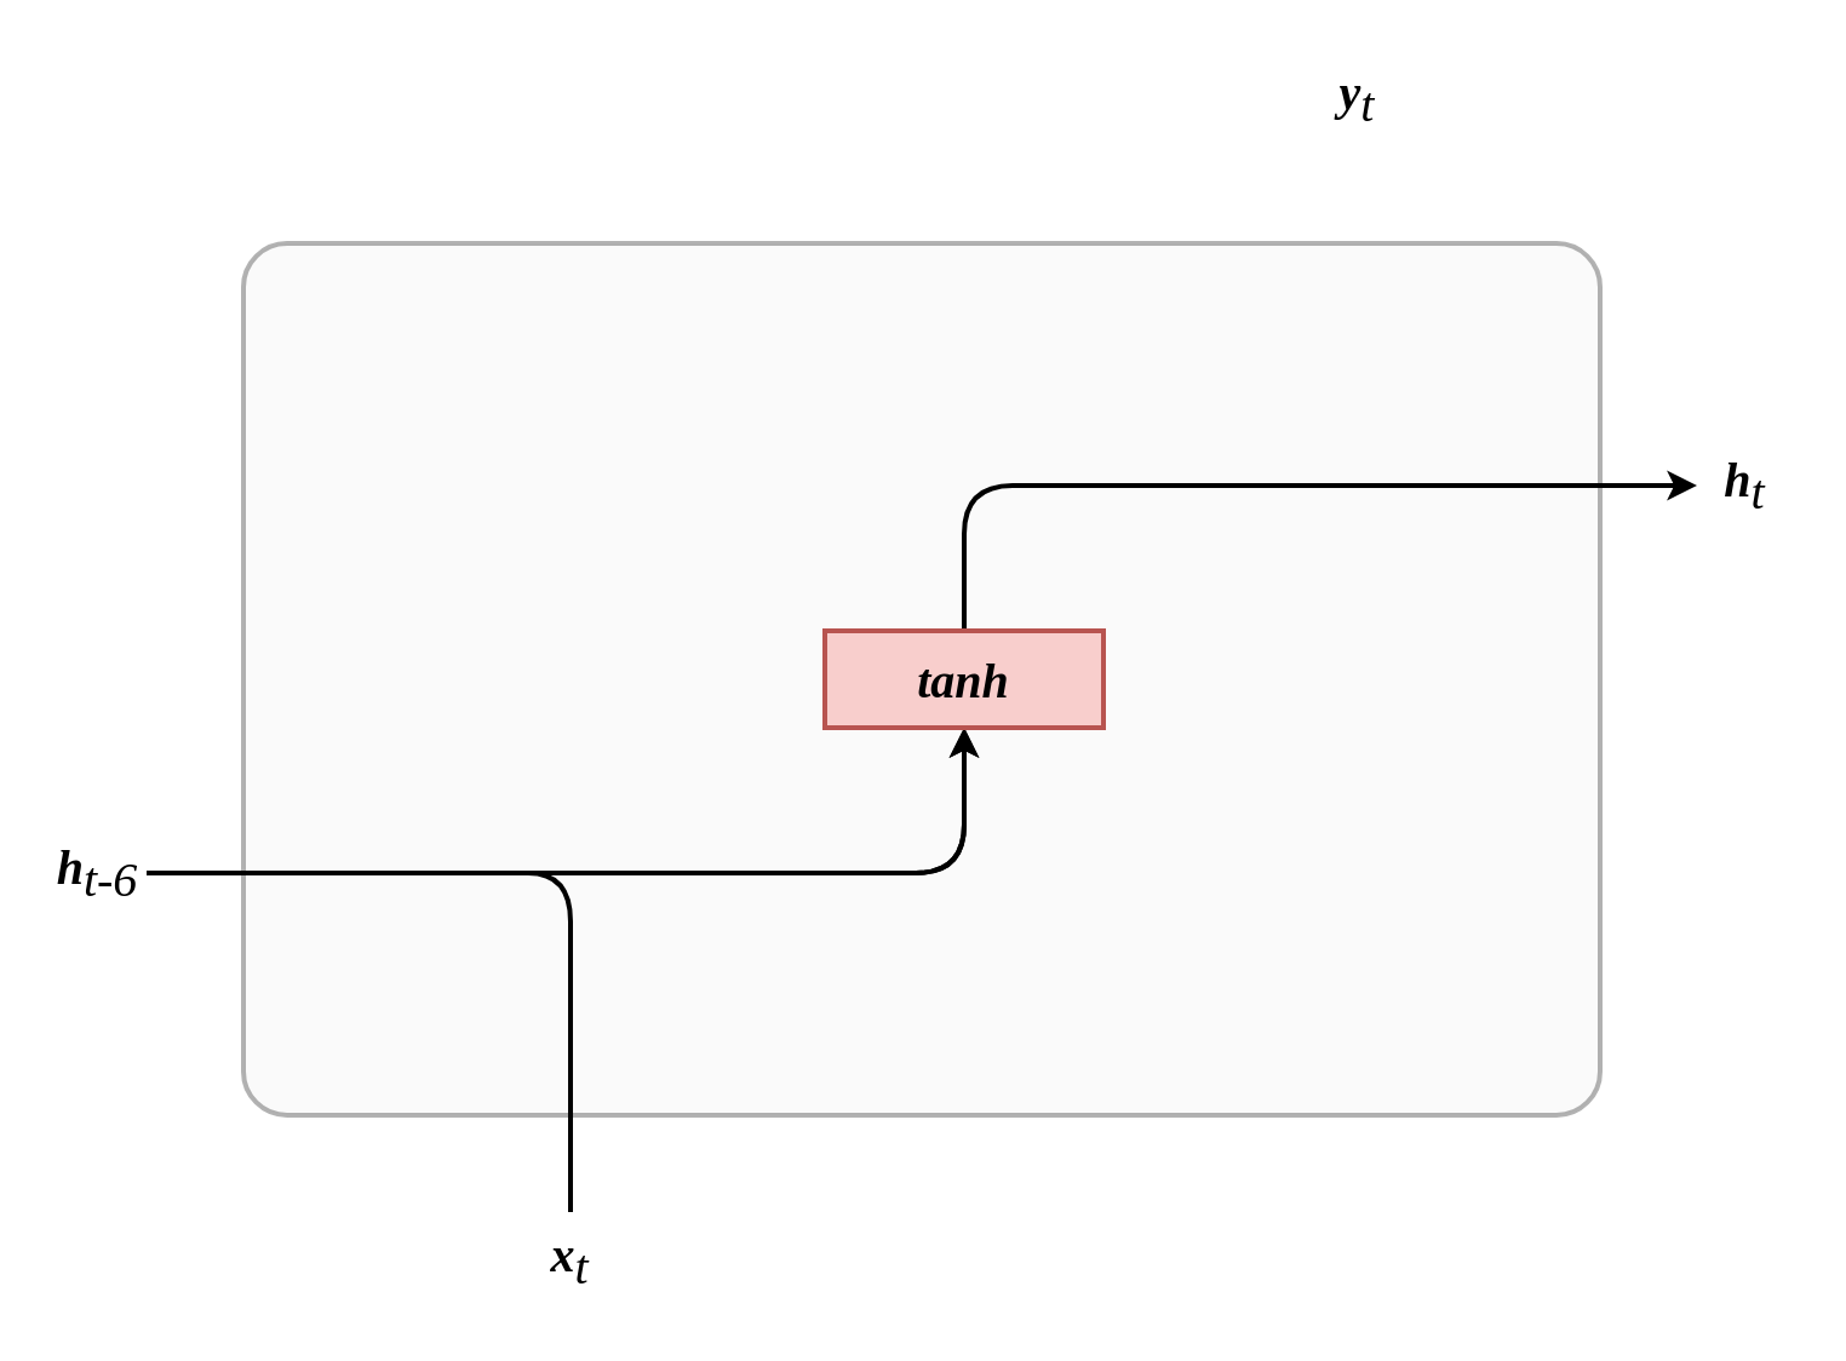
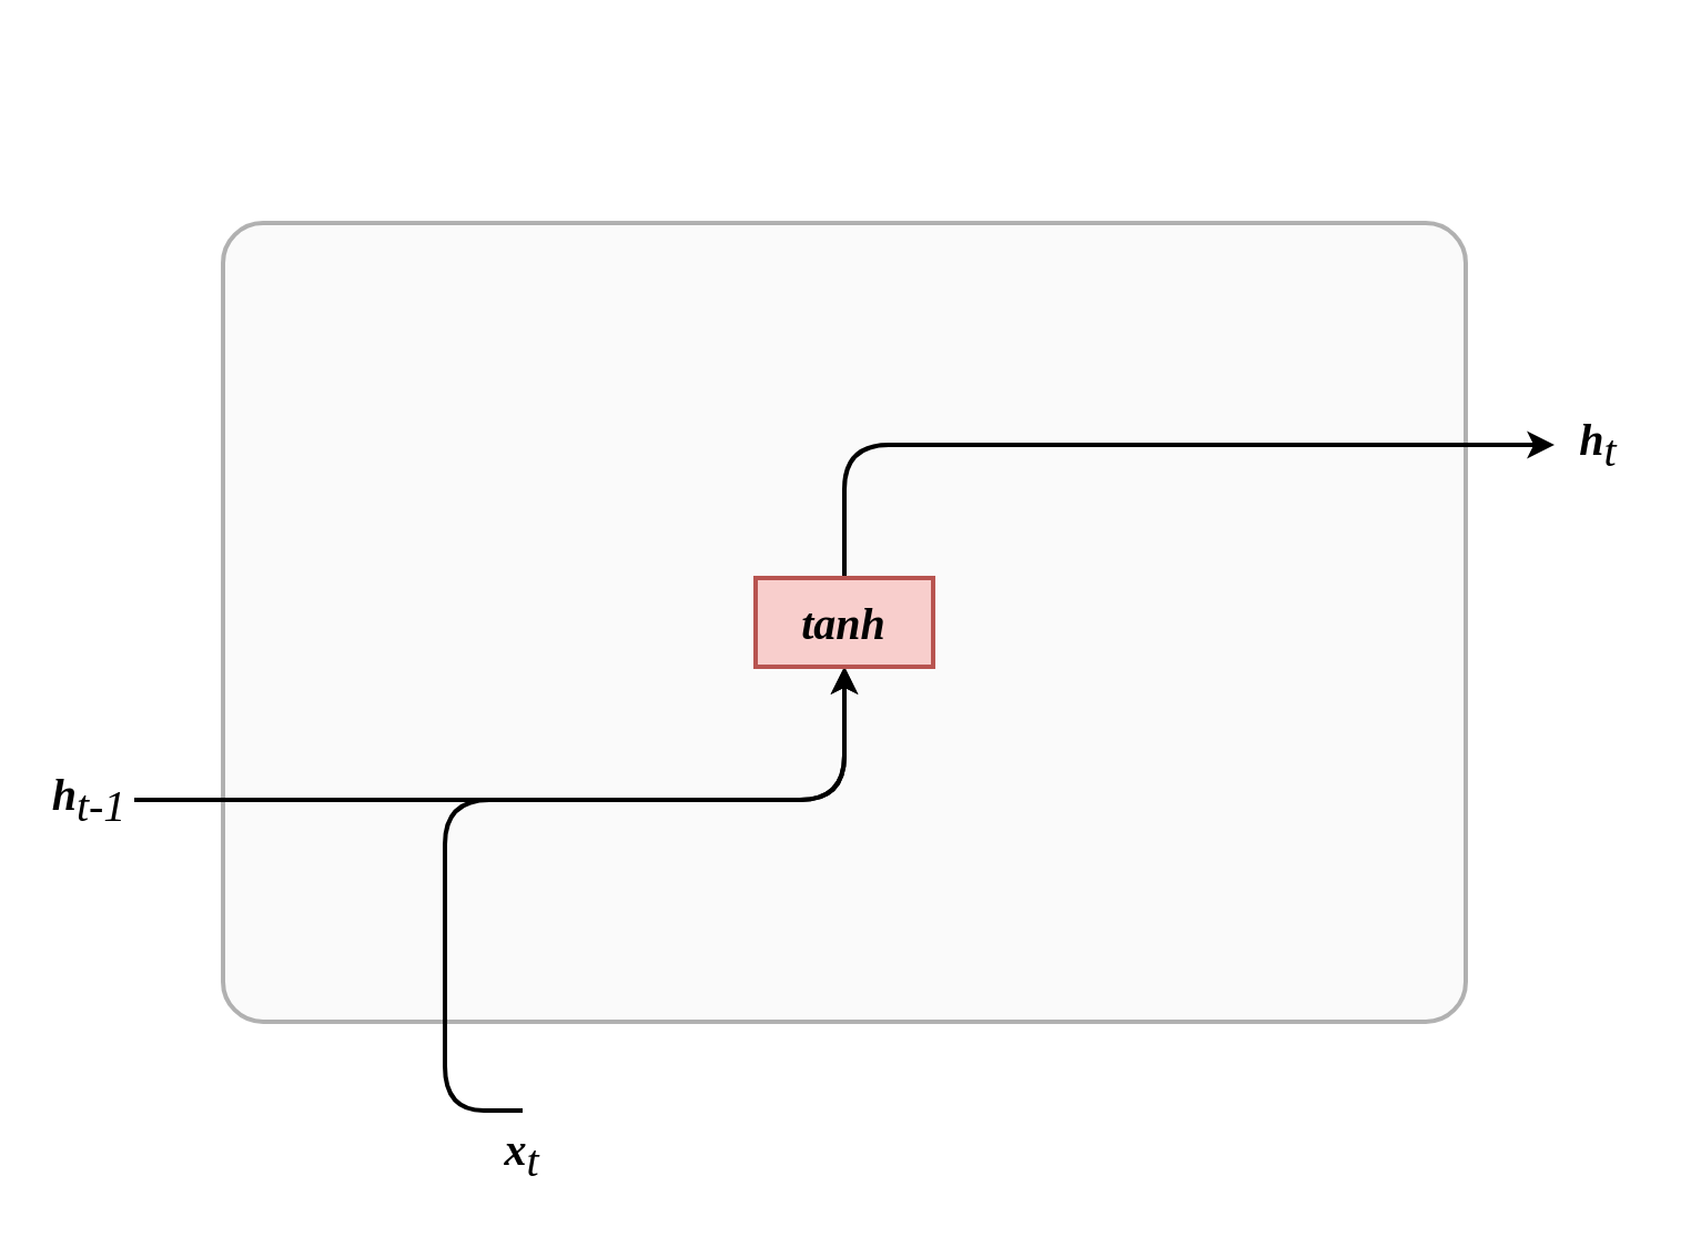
  <mxCell id="0" />
  <mxCell id="1" parent="0" />
  <mxCell id="2" value="" style="rounded=1;whiteSpace=wrap;html=1;fontFamily=STIXGeneral;fontSize=12;strokeWidth=2;verticalAlign=middle;opacity=50;arcSize=5;fontStyle=2;fillColor=#f5f5f5;fontColor=#333333;strokeColor=#666666;" parent="1" vertex="1"><mxGeometry x="100" y="100" width="560" height="360" as="geometry" /></mxCell>
  <mxCell id="3" value="&lt;b&gt;h&lt;/b&gt;&lt;sub style=&quot;font-size: 20px;&quot;&gt;t&lt;/sub&gt;" style="text;html=1;strokeColor=none;fillColor=none;align=center;verticalAlign=middle;whiteSpace=wrap;rounded=0;fontFamily=STIXGeneral;fontSize=20;fontStyle=2" parent="1" vertex="1"><mxGeometry x="700" y="180" width="40" height="40" as="geometry" /></mxCell>
- <mxCell id="4" value="&lt;b&gt;y&lt;/b&gt;&lt;sub style=&quot;font-size: 20px;&quot;&gt;t&lt;/sub&gt;" style="text;html=1;strokeColor=none;fillColor=none;align=center;verticalAlign=middle;whiteSpace=wrap;rounded=0;fontFamily=STIXGeneral;fontSize=20;fontStyle=2" parent="1" vertex="1"><mxGeometry x="540" y="20" width="40" height="40" as="geometry" /></mxCell>
  <mxCell id="5" style="edgeStyle=orthogonalEdgeStyle;rounded=1;orthogonalLoop=1;jettySize=auto;html=1;exitX=1;exitY=0.5;exitDx=0;exitDy=0;entryX=0.5;entryY=1;entryDx=0;entryDy=0;strokeWidth=2;arcSize=40;" edge="1" parent="1" source="6" target="10"><mxGeometry relative="1" as="geometry" /></mxCell>
- <mxCell id="6" value="&lt;b&gt;h&lt;/b&gt;&lt;sub style=&quot;font-size: 20px;&quot;&gt;t-6&lt;/sub&gt;" style="text;html=1;strokeColor=none;fillColor=none;align=center;verticalAlign=middle;whiteSpace=wrap;rounded=0;fontFamily=STIXGeneral;fontSize=20;fontStyle=2" parent="1" vertex="1"><mxGeometry x="20" y="340" width="40" height="40" as="geometry" /></mxCell>
+ <mxCell id="6" value="&lt;b&gt;h&lt;/b&gt;&lt;sub style=&quot;font-size: 20px;&quot;&gt;t-1&lt;/sub&gt;" style="text;html=1;strokeColor=none;fillColor=none;align=center;verticalAlign=middle;whiteSpace=wrap;rounded=0;fontFamily=STIXGeneral;fontSize=20;fontStyle=2" parent="1" vertex="1"><mxGeometry x="20" y="340" width="40" height="40" as="geometry" /></mxCell>
  <mxCell id="7" style="edgeStyle=orthogonalEdgeStyle;rounded=1;orthogonalLoop=1;jettySize=auto;html=1;exitX=0.5;exitY=0;exitDx=0;exitDy=0;entryX=0.5;entryY=1;entryDx=0;entryDy=0;strokeWidth=2;arcSize=40;" edge="1" parent="1" source="8" target="10"><mxGeometry relative="1" as="geometry"><Array as="points"><mxPoint x="200" y="360" /><mxPoint x="380" y="360" /></Array></mxGeometry></mxCell>
  <mxCell id="8" value="&lt;b&gt;x&lt;/b&gt;&lt;sub style=&quot;font-size: 20px;&quot;&gt;t&lt;/sub&gt;" style="text;html=1;strokeColor=none;fillColor=none;align=center;verticalAlign=middle;whiteSpace=wrap;rounded=0;fontFamily=STIXGeneral;fontSize=20;fontStyle=2" parent="1" vertex="1"><mxGeometry x="215" y="500" width="40" height="40" as="geometry" /></mxCell>
  <mxCell id="9" style="edgeStyle=orthogonalEdgeStyle;rounded=1;orthogonalLoop=1;jettySize=auto;html=1;exitX=0.5;exitY=0;exitDx=0;exitDy=0;entryX=0;entryY=0.5;entryDx=0;entryDy=0;strokeWidth=2;arcSize=40;" edge="1" parent="1" source="10" target="3"><mxGeometry relative="1" as="geometry" /></mxCell>
- <mxCell id="10" value="tanh" style="rounded=0;whiteSpace=wrap;html=1;fontSize=20;strokeWidth=2;fontFamily=STIXGeneral;fontStyle=3;fillColor=#f8cecc;strokeColor=#b85450;" parent="1" vertex="1"><mxGeometry x="340" y="260" width="115" height="40" as="geometry" /></mxCell>
+ <mxCell id="10" value="tanh" style="rounded=0;whiteSpace=wrap;html=1;fontSize=20;strokeWidth=2;fontFamily=STIXGeneral;fontStyle=3;fillColor=#f8cecc;strokeColor=#b85450;" parent="1" vertex="1"><mxGeometry x="340" y="260" width="80" height="40" as="geometry" /></mxCell>
